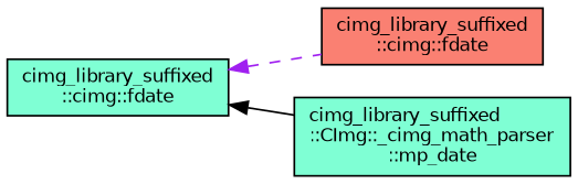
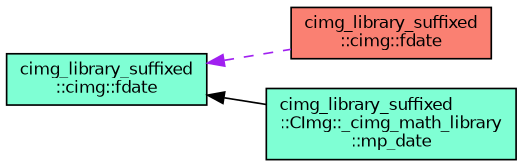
  digraph {
    rankdir=LR
    node [color=black fillcolor=aquamarine fontname=Helvetica fontsize=10 shape=record style=filled]
    edge [dir=back fontname=Helvetica fontsize=10 labelfontname=Helvetica labelfontsize=10]
    n1 [fontcolor=black height=0.2 label="cimg_library_suffixed\l::cimg::fdate" width=0.4]
    n2 [fillcolor=salmon height=0.2 label="cimg_library_suffixed\l::cimg::fdate" width=0.4]
-   n3 [height=0.2 label="cimg_library_suffixed\l::CImg::_cimg_math_parser\l::mp_date" width=0.4]
+   n3 [height=0.2 label="cimg_library_suffixed\l::CImg::_cimg_math_library\l::mp_date" width=0.4]
    n1 -> n2 [color=purple style=dashed]
    n1 -> n3 [color=black style=solid]
  }
